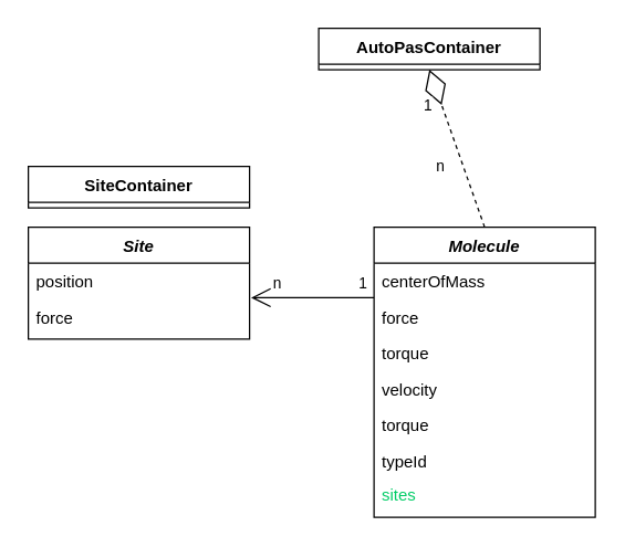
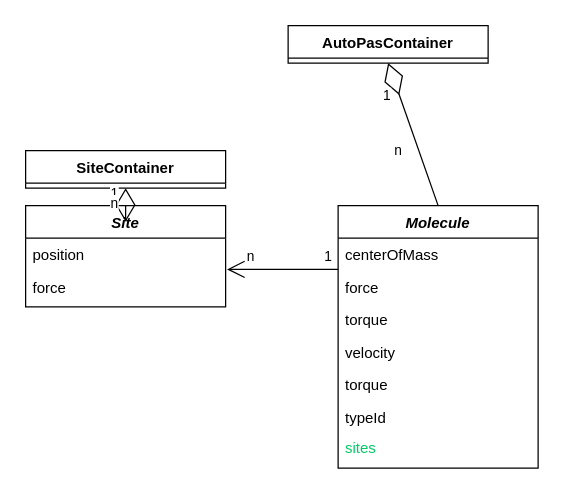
  <mxCell id="0" />
  <mxCell id="1" parent="0" />
  <mxCell id="2" value="Site" style="swimlane;fontStyle=3;align=center;verticalAlign=top;childLayout=stackLayout;horizontal=1;startSize=26;horizontalStack=0;resizeParent=1;resizeLast=0;collapsible=1;marginBottom=0;rounded=0;shadow=0;strokeWidth=1;" parent="1" vertex="1"><mxGeometry x="20" y="164" width="160" height="81" as="geometry"><mxRectangle x="230" y="140" width="160" height="26" as="alternateBounds" /></mxGeometry></mxCell>
  <mxCell id="3" value="position" style="text;align=left;verticalAlign=top;spacingLeft=4;spacingRight=4;overflow=hidden;rotatable=0;points=[[0,0.5],[1,0.5]];portConstraint=eastwest;" parent="2" vertex="1"><mxGeometry y="26" width="160" height="26" as="geometry" /></mxCell>
  <mxCell id="4" value="force" style="text;align=left;verticalAlign=top;spacingLeft=4;spacingRight=4;overflow=hidden;rotatable=0;points=[[0,0.5],[1,0.5]];portConstraint=eastwest;rounded=0;shadow=0;html=0;" parent="2" vertex="1"><mxGeometry y="52" width="160" height="26" as="geometry" /></mxCell>
  <mxCell id="5" value="AutoPasContainer" style="swimlane;fontStyle=1;align=center;verticalAlign=top;childLayout=stackLayout;horizontal=1;startSize=26;horizontalStack=0;resizeParent=1;resizeLast=0;collapsible=1;marginBottom=0;rounded=0;shadow=0;strokeWidth=1;" parent="1" vertex="1"><mxGeometry x="230" y="20" width="160" height="30" as="geometry"><mxRectangle x="550" y="140" width="160" height="26" as="alternateBounds" /></mxGeometry></mxCell>
- <mxCell id="6" value="" style="endArrow=diamondThin;endFill=0;endSize=24;html=1;rounded=0;entryX=0.5;entryY=1;entryDx=0;entryDy=0;exitX=0.5;exitY=0;exitDx=0;exitDy=0;dashed=1;" parent="1" source="9" target="5" edge="1"><mxGeometry width="160" relative="1" as="geometry"><mxPoint x="90" y="265" as="sourcePoint" /><mxPoint x="250" y="265" as="targetPoint" /></mxGeometry></mxCell>
+ <mxCell id="6" value="" style="endArrow=diamondThin;endFill=0;endSize=24;html=1;rounded=0;entryX=0.5;entryY=1;entryDx=0;entryDy=0;exitX=0.5;exitY=0;exitDx=0;exitDy=0;" parent="1" source="9" target="5" edge="1"><mxGeometry width="160" relative="1" as="geometry"><mxPoint x="90" y="265" as="sourcePoint" /><mxPoint x="250" y="265" as="targetPoint" /></mxGeometry></mxCell>
  <mxCell id="7" value="n" style="edgeLabel;html=1;align=center;verticalAlign=middle;resizable=0;points=[];" parent="6" vertex="1" connectable="0"><mxGeometry x="0.143" y="-1" relative="1" as="geometry"><mxPoint x="-11" y="21" as="offset" /></mxGeometry></mxCell>
  <mxCell id="8" value="1" style="edgeLabel;html=1;align=center;verticalAlign=middle;resizable=0;points=[];" parent="6" vertex="1" connectable="0"><mxGeometry x="0.559" y="1" relative="1" as="geometry"><mxPoint x="-9" as="offset" /></mxGeometry></mxCell>
  <mxCell id="9" value="Molecule" style="swimlane;fontStyle=3;align=center;verticalAlign=top;childLayout=stackLayout;horizontal=1;startSize=26;horizontalStack=0;resizeParent=1;resizeLast=0;collapsible=1;marginBottom=0;rounded=0;shadow=0;strokeWidth=1;" parent="1" vertex="1"><mxGeometry x="270" y="164" width="160" height="210" as="geometry"><mxRectangle x="230" y="140" width="160" height="26" as="alternateBounds" /></mxGeometry></mxCell>
  <mxCell id="10" value="centerOfMass" style="text;align=left;verticalAlign=top;spacingLeft=4;spacingRight=4;overflow=hidden;rotatable=0;points=[[0,0.5],[1,0.5]];portConstraint=eastwest;" parent="9" vertex="1"><mxGeometry y="26" width="160" height="26" as="geometry" /></mxCell>
  <mxCell id="11" value="force" style="text;align=left;verticalAlign=top;spacingLeft=4;spacingRight=4;overflow=hidden;rotatable=0;points=[[0,0.5],[1,0.5]];portConstraint=eastwest;rounded=0;shadow=0;html=0;" parent="9" vertex="1"><mxGeometry y="52" width="160" height="26" as="geometry" /></mxCell>
  <mxCell id="12" value="torque" style="text;align=left;verticalAlign=top;spacingLeft=4;spacingRight=4;overflow=hidden;rotatable=0;points=[[0,0.5],[1,0.5]];portConstraint=eastwest;rounded=0;shadow=0;html=0;" parent="9" vertex="1"><mxGeometry y="78" width="160" height="26" as="geometry" /></mxCell>
  <mxCell id="13" value="velocity" style="text;align=left;verticalAlign=top;spacingLeft=4;spacingRight=4;overflow=hidden;rotatable=0;points=[[0,0.5],[1,0.5]];portConstraint=eastwest;rounded=0;shadow=0;html=0;" parent="9" vertex="1"><mxGeometry y="104" width="160" height="26" as="geometry" /></mxCell>
  <mxCell id="14" value="torque" style="text;align=left;verticalAlign=top;spacingLeft=4;spacingRight=4;overflow=hidden;rotatable=0;points=[[0,0.5],[1,0.5]];portConstraint=eastwest;rounded=0;shadow=0;html=0;" parent="9" vertex="1"><mxGeometry y="130" width="160" height="26" as="geometry" /></mxCell>
  <mxCell id="15" value="typeId" style="text;align=left;verticalAlign=top;spacingLeft=4;spacingRight=4;overflow=hidden;rotatable=0;points=[[0,0.5],[1,0.5]];portConstraint=eastwest;rounded=0;shadow=0;html=0;" parent="9" vertex="1"><mxGeometry y="156" width="160" height="24" as="geometry" /></mxCell>
  <mxCell id="16" value="sites" style="text;align=left;verticalAlign=top;spacingLeft=4;spacingRight=4;overflow=hidden;rotatable=0;points=[[0,0.5],[1,0.5]];portConstraint=eastwest;fontColor=#00CC66;" vertex="1" parent="9"><mxGeometry y="180" width="160" height="26" as="geometry" /></mxCell>
  <mxCell id="17" value="SiteContainer" style="swimlane;fontStyle=1;align=center;verticalAlign=top;childLayout=stackLayout;horizontal=1;startSize=26;horizontalStack=0;resizeParent=1;resizeParentMax=0;resizeLast=0;collapsible=1;marginBottom=0;whiteSpace=wrap;html=1;" parent="1" vertex="1"><mxGeometry x="20" y="120" width="160" height="30" as="geometry" /></mxCell>
+ <mxCell id="18" value="" style="endArrow=diamondThin;endFill=0;endSize=24;html=1;rounded=0;exitX=0.5;exitY=0;exitDx=0;exitDy=0;entryX=0.5;entryY=1;entryDx=0;entryDy=0;" parent="1" source="2" target="17" edge="1"><mxGeometry width="160" relative="1" as="geometry"><mxPoint x="130" y="135" as="sourcePoint" /><mxPoint x="90" y="55" as="targetPoint" /></mxGeometry></mxCell>
+ <mxCell id="19" value="1" style="edgeLabel;html=1;align=center;verticalAlign=middle;resizable=0;points=[];" parent="18" vertex="1" connectable="0"><mxGeometry x="0.543" relative="1" as="geometry"><mxPoint x="-10" as="offset" /></mxGeometry></mxCell>
+ <mxCell id="20" value="n" style="edgeLabel;html=1;align=center;verticalAlign=middle;resizable=0;points=[];" parent="18" vertex="1" connectable="0"><mxGeometry x="-0.581" y="-1" relative="1" as="geometry"><mxPoint x="-11" as="offset" /></mxGeometry></mxCell>
  <mxCell id="21" value="" style="endArrow=open;endFill=1;endSize=12;html=1;rounded=0;exitX=0.004;exitY=0.784;exitDx=0;exitDy=0;entryX=1.007;entryY=0.962;entryDx=0;entryDy=0;exitPerimeter=0;entryPerimeter=0;" parent="1" target="3" edge="1"><mxGeometry width="160" relative="1" as="geometry"><mxPoint x="270" y="215.004" as="sourcePoint" /><mxPoint x="178.56" y="217.37" as="targetPoint" /></mxGeometry></mxCell>
  <mxCell id="22" value="1" style="edgeLabel;html=1;align=center;verticalAlign=middle;resizable=0;points=[];" parent="21" vertex="1" connectable="0"><mxGeometry x="0.156" y="1" relative="1" as="geometry"><mxPoint x="42" y="-12" as="offset" /></mxGeometry></mxCell>
  <mxCell id="23" value="n" style="edgeLabel;html=1;align=center;verticalAlign=middle;resizable=0;points=[];" parent="21" vertex="1" connectable="0"><mxGeometry x="0.43" y="-2" relative="1" as="geometry"><mxPoint x="-6" y="-9" as="offset" /></mxGeometry></mxCell>
